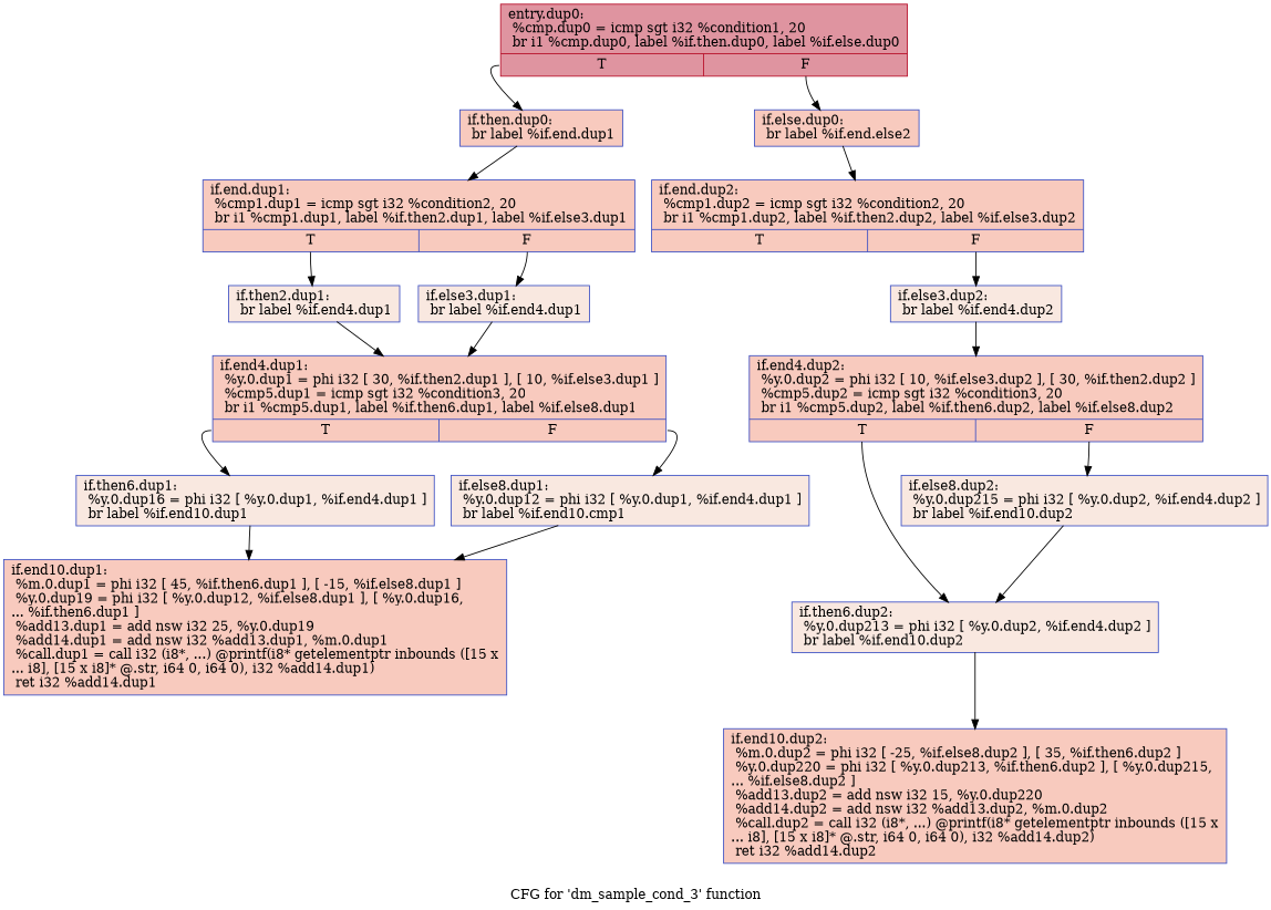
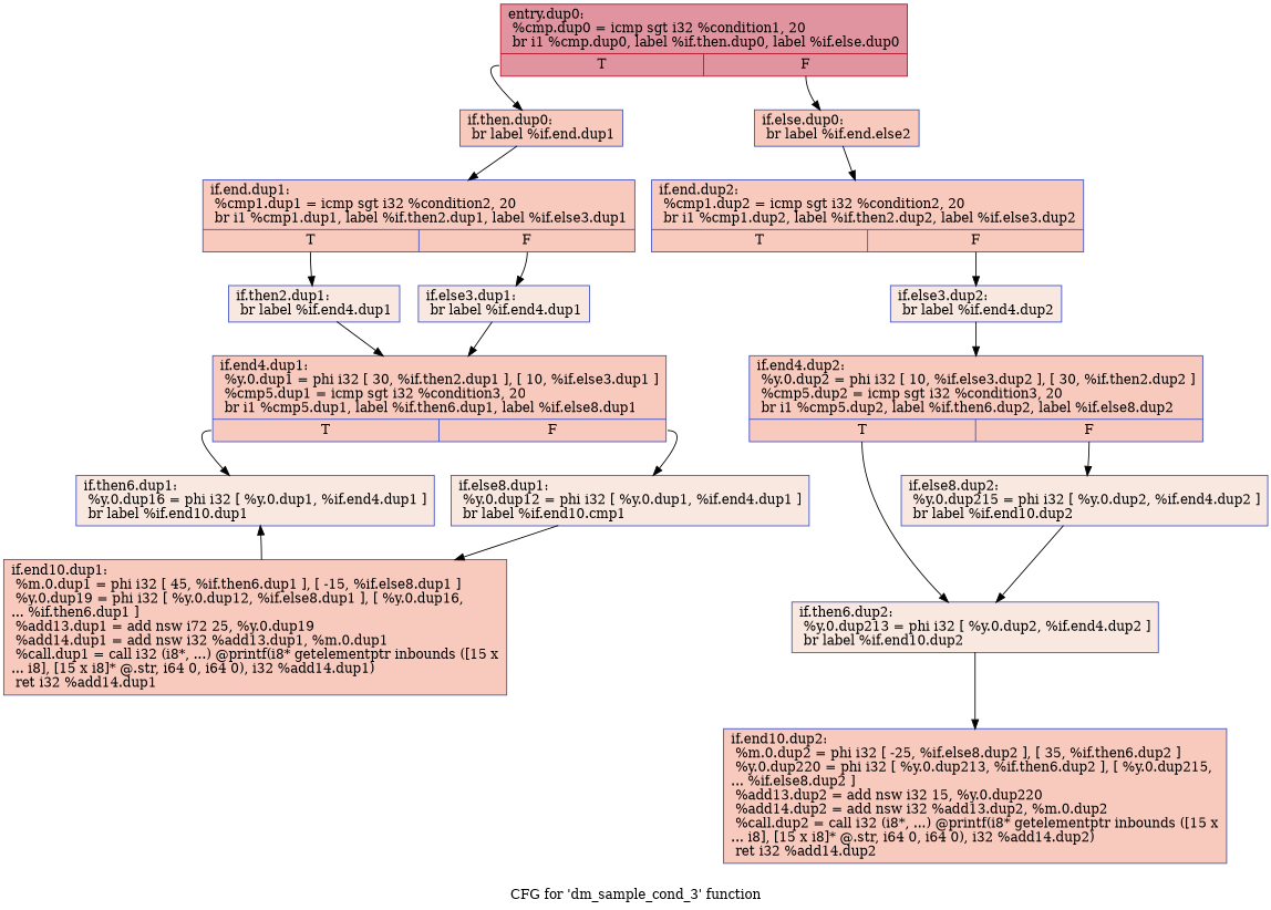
  digraph {
    label="CFG for 'dm_sample_cond_3' function"
    node [color="#3d50c3ff" fillcolor="#ef886b70" shape=record style=filled]
    n1 [color="#b70d28ff" fillcolor="#b70d2870" label="{entry.dup0:\l  %cmp.dup0 = icmp sgt i32 %condition1, 20\l  br i1 %cmp.dup0, label %if.then.dup0, label %if.else.dup0\l|{<s0>T|<s1>F}}"]
    n2 [label="{if.then.dup0:                                     \l  br label %if.end.dup1\l}"]
    n3 [label="{if.else.dup0:                                     \l  br label %if.end.else2\l}"]
    n4 [label="{if.end.dup1:                                      \l  %cmp1.dup1 = icmp sgt i32 %condition2, 20\l  br i1 %cmp1.dup1, label %if.then2.dup1, label %if.else3.dup1\l|{<s0>T|<s1>F}}"]
    n5 [label="{if.end.dup2:                                      \l  %cmp1.dup2 = icmp sgt i32 %condition2, 20\l  br i1 %cmp1.dup2, label %if.then2.dup2, label %if.else3.dup2\l|{<s0>T|<s1>F}}"]
    n6 [fillcolor="#f1ccb870" label="{if.then2.dup1:                                    \l  br label %if.end4.dup1\l}"]
    n7 [fillcolor="#f1ccb870" label="{if.else3.dup1:                                    \l  br label %if.end4.dup1\l}"]
    n8 [fillcolor="#f1ccb870" label="{if.else3.dup2:                                    \l  br label %if.end4.dup2\l}"]
    n9 [label="{if.end4.dup2:                                     \l  %y.0.dup2 = phi i32 [ 10, %if.else3.dup2 ], [ 30, %if.then2.dup2 ]\l  %cmp5.dup2 = icmp sgt i32 %condition3, 20\l  br i1 %cmp5.dup2, label %if.then6.dup2, label %if.else8.dup2\l|{<s0>T|<s1>F}}"]
    n10 [fillcolor="#f1ccb870" label="{if.then6.dup2:                                    \l  %y.0.dup213 = phi i32 [ %y.0.dup2, %if.end4.dup2 ]\l  br label %if.end10.dup2\l}"]
    n11 [fillcolor="#f1ccb870" label="{if.else8.dup2:                                    \l  %y.0.dup215 = phi i32 [ %y.0.dup2, %if.end4.dup2 ]\l  br label %if.end10.dup2\l}"]
    n12 [label="{if.end10.dup2:                                    \l  %m.0.dup2 = phi i32 [ -25, %if.else8.dup2 ], [ 35, %if.then6.dup2 ]\l  %y.0.dup220 = phi i32 [ %y.0.dup213, %if.then6.dup2 ], [ %y.0.dup215,\l... %if.else8.dup2 ]\l  %add13.dup2 = add nsw i32 15, %y.0.dup220\l  %add14.dup2 = add nsw i32 %add13.dup2, %m.0.dup2\l  %call.dup2 = call i32 (i8*, ...) @printf(i8* getelementptr inbounds ([15 x\l... i8], [15 x i8]* @.str, i64 0, i64 0), i32 %add14.dup2)\l  ret i32 %add14.dup2\l}"]
    n13 [label="{if.end4.dup1:                                     \l  %y.0.dup1 = phi i32 [ 30, %if.then2.dup1 ], [ 10, %if.else3.dup1 ]\l  %cmp5.dup1 = icmp sgt i32 %condition3, 20\l  br i1 %cmp5.dup1, label %if.then6.dup1, label %if.else8.dup1\l|{<s0>T|<s1>F}}"]
    n14 [fillcolor="#f1ccb870" label="{if.then6.dup1:                                    \l  %y.0.dup16 = phi i32 [ %y.0.dup1, %if.end4.dup1 ]\l  br label %if.end10.dup1\l}"]
    n15 [fillcolor="#f1ccb870" label="{if.else8.dup1:                                    \l  %y.0.dup12 = phi i32 [ %y.0.dup1, %if.end4.dup1 ]\l  br label %if.end10.cmp1\l}"]
-   n16 [label="{if.end10.dup1:                                    \l  %m.0.dup1 = phi i32 [ 45, %if.then6.dup1 ], [ -15, %if.else8.dup1 ]\l  %y.0.dup19 = phi i32 [ %y.0.dup12, %if.else8.dup1 ], [ %y.0.dup16,\l... %if.then6.dup1 ]\l  %add13.dup1 = add nsw i32 25, %y.0.dup19\l  %add14.dup1 = add nsw i32 %add13.dup1, %m.0.dup1\l  %call.dup1 = call i32 (i8*, ...) @printf(i8* getelementptr inbounds ([15 x\l... i8], [15 x i8]* @.str, i64 0, i64 0), i32 %add14.dup1)\l  ret i32 %add14.dup1\l}"]
+   n16 [label="{if.end10.dup1:                                    \l  %m.0.dup1 = phi i32 [ 45, %if.then6.dup1 ], [ -15, %if.else8.dup1 ]\l  %y.0.dup19 = phi i32 [ %y.0.dup12, %if.else8.dup1 ], [ %y.0.dup16,\l... %if.then6.dup1 ]\l  %add13.dup1 = add nsw i72 25, %y.0.dup19\l  %add14.dup1 = add nsw i32 %add13.dup1, %m.0.dup1\l  %call.dup1 = call i32 (i8*, ...) @printf(i8* getelementptr inbounds ([15 x\l... i8], [15 x i8]* @.str, i64 0, i64 0), i32 %add14.dup1)\l  ret i32 %add14.dup1\l}"]
    n1 -> n2 [tailport=s0]
    n1 -> n3 [tailport=s1]
    n2 -> n4
    n3 -> n5
    n4 -> n6 [tailport=s0]
    n4 -> n7 [tailport=s1]
    n5 -> n8 [tailport=s1]
    n6 -> n13
    n7 -> n13
    n8 -> n9
    n9 -> n10 [tailport=s0]
    n9 -> n11 [tailport=s1]
    n10 -> n12
    n11 -> n10
    n13 -> n14 [tailport=s0]
    n13 -> n15 [tailport=s1]
-   n14 -> n16
+   n16 -> n14
    n15 -> n16
  }
